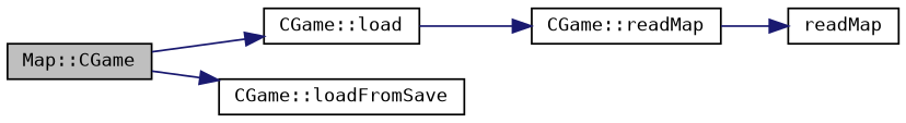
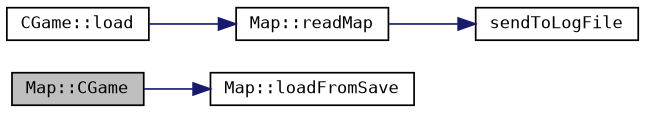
  digraph {
    fontname="DejaVu Sans Mono"
    rankdir=LR
    node [color=black fillcolor=white fontname="DejaVu Sans Mono" fontsize=10 shape=record style=filled]
    edge [color=midnightblue fontname="DejaVu Sans Mono" fontsize=10 labelfontname=Helvetica labelfontsize=10 style=solid]
    n1 [fillcolor=grey75 fontcolor=black height=0.2 label="Map::CGame" width=0.4]
    n2 [height=0.2 label="CGame::load" width=0.4]
-   n3 [height=0.2 label="CGame::loadFromSave" width=0.4]
-   n4 [height=0.2 label="CGame::readMap" width=0.4]
-   n5 [height=0.2 label=readMap width=0.4]
-   n1 -> n2
+   n3 [height=0.2 label="Map::loadFromSave" width=0.4]
+   n4 [height=0.2 label="Map::readMap" width=0.4]
+   n5 [height=0.2 label=sendToLogFile width=0.4]
    n1 -> n3
    n2 -> n4
    n4 -> n5
  }
